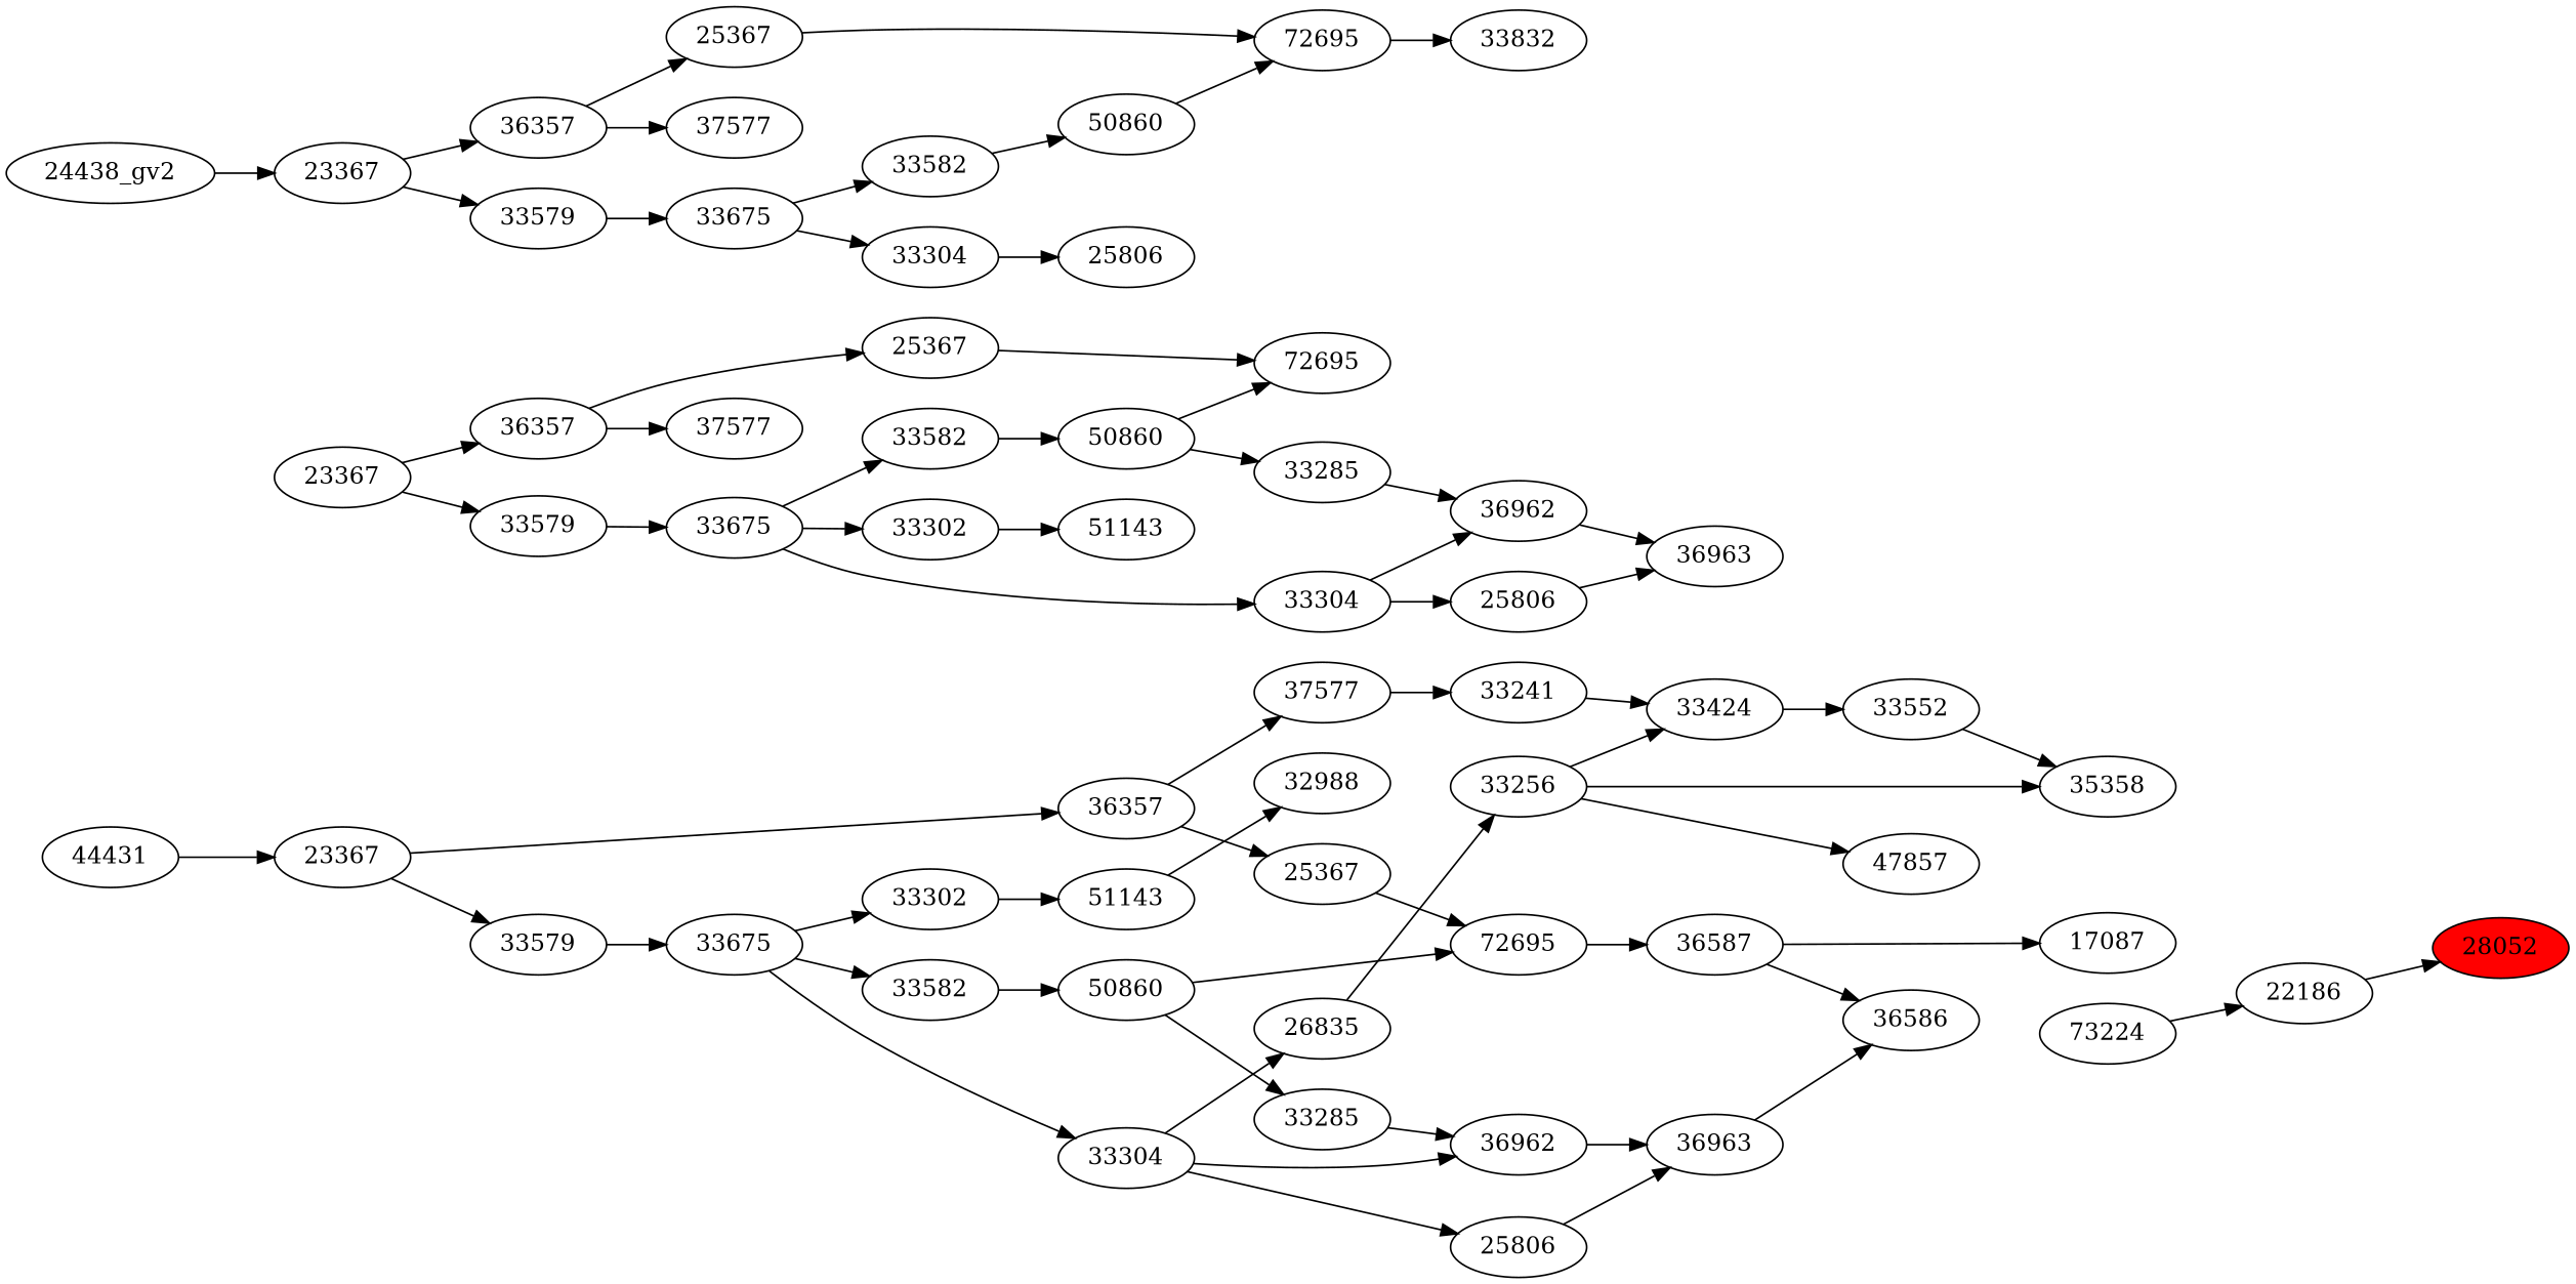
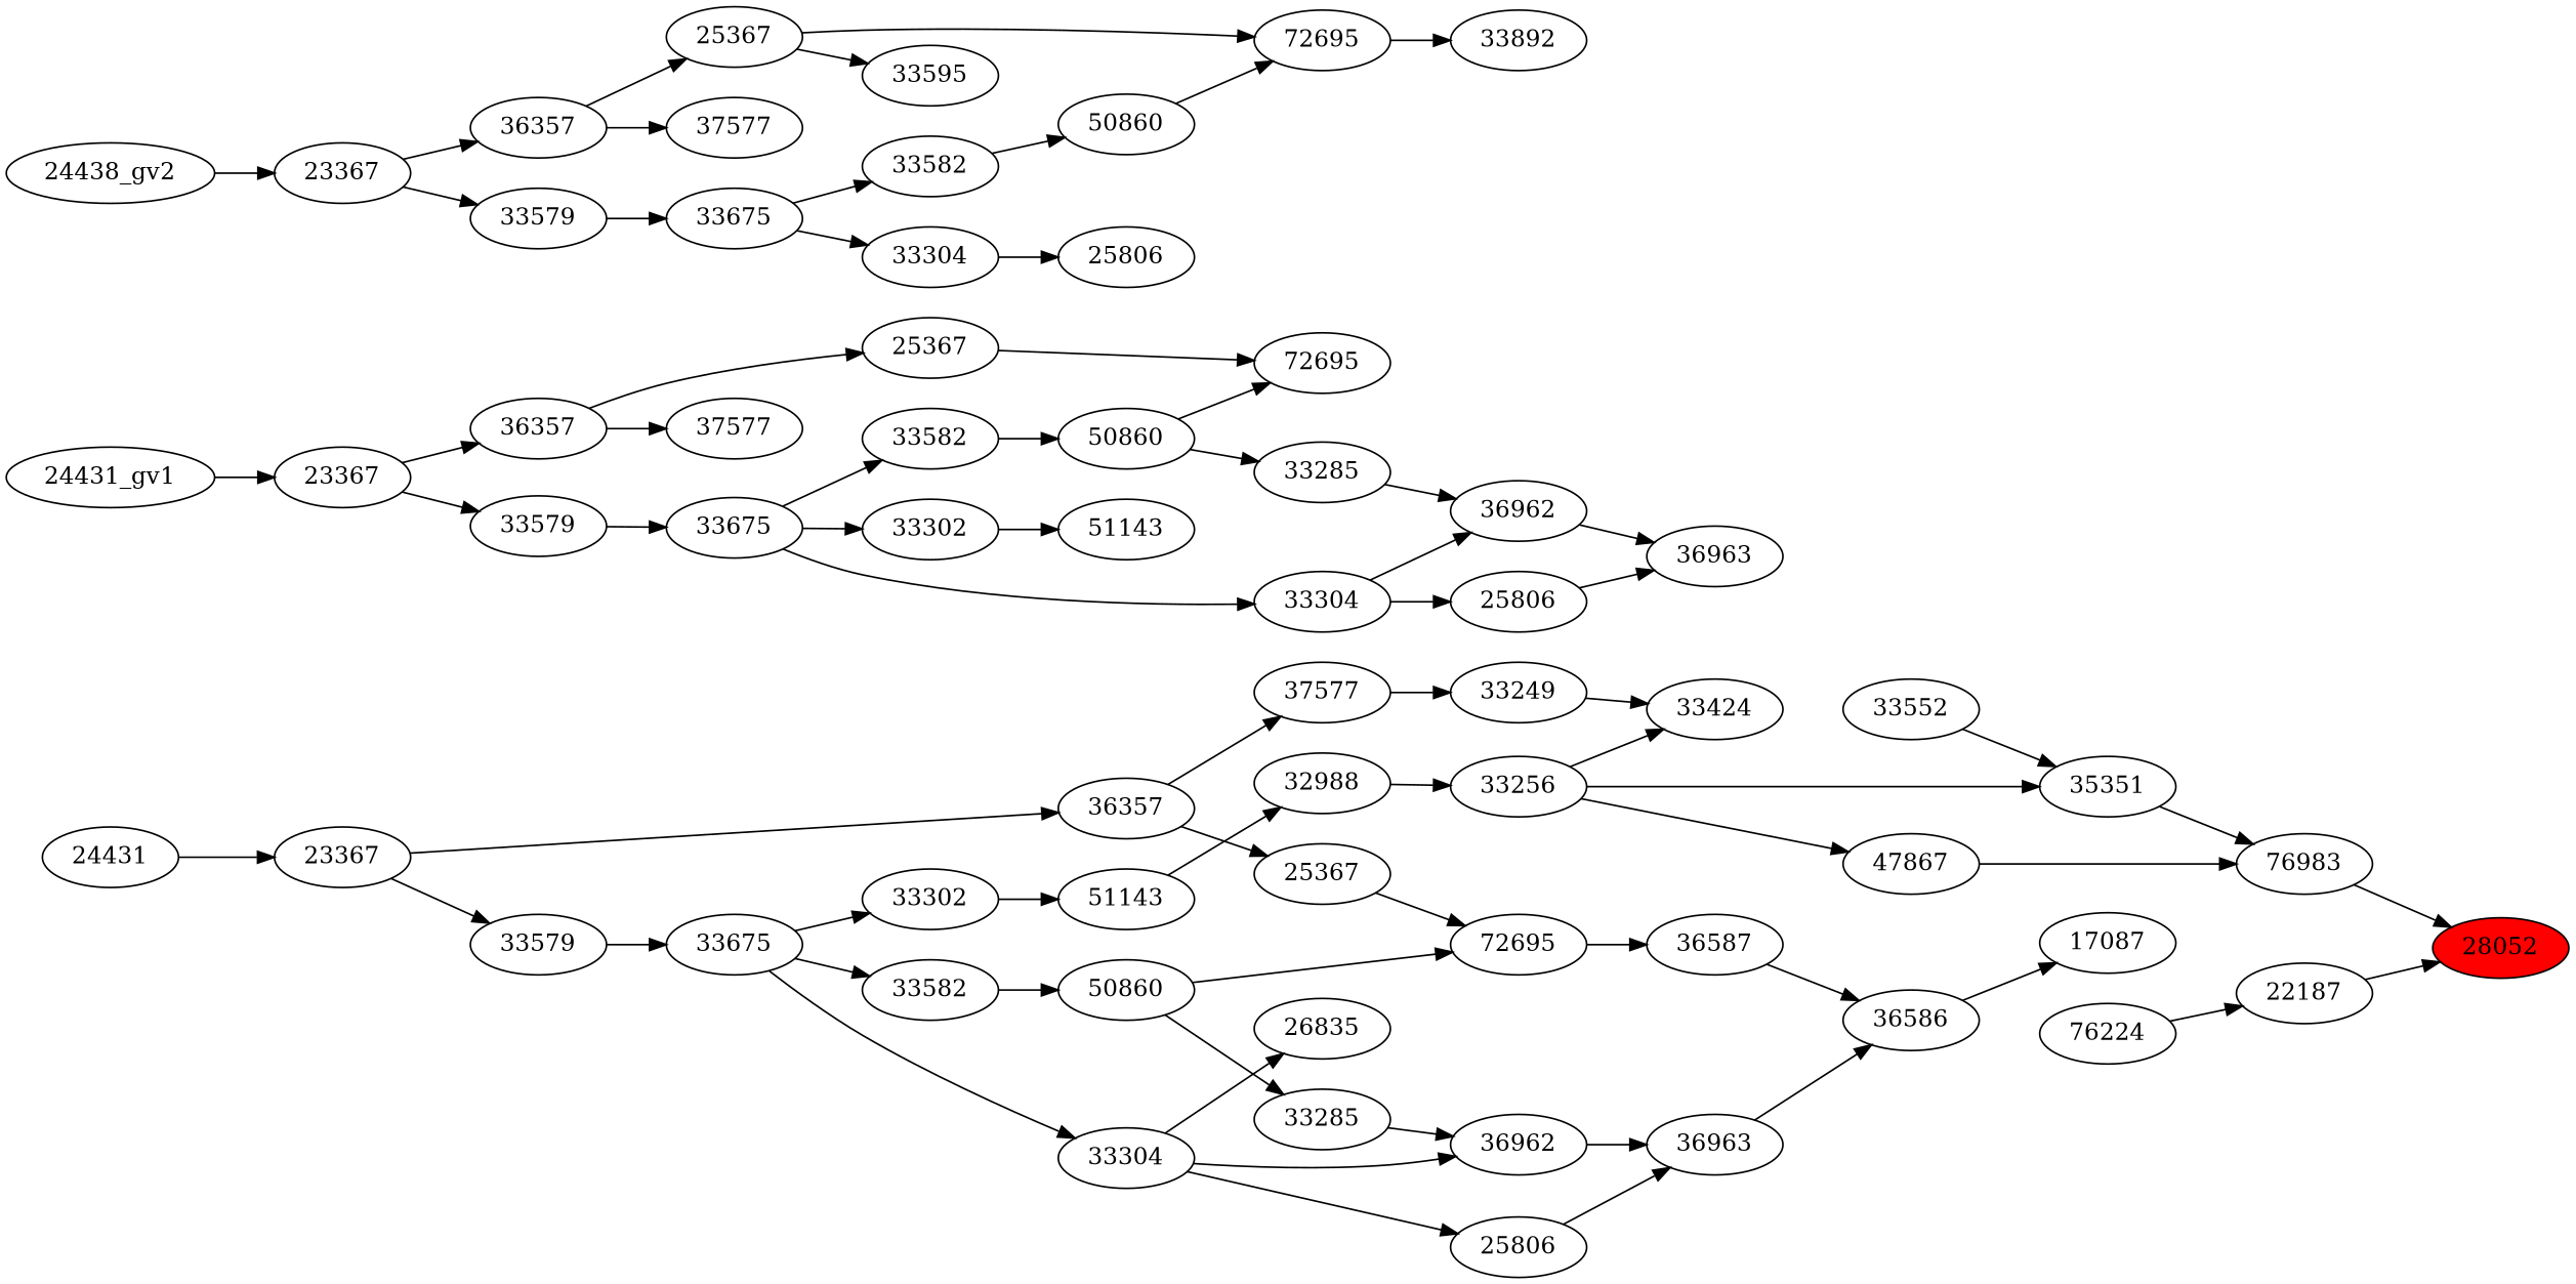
  strict digraph {
    rankdir=LR
    n1 [fillcolor=red label=28052 style=filled]
-   n3 [label=22186]
-   n4 [label=47857]
-   n5 [label=35358]
-   n6 [label=73224]
+   n2 [label=76983]
+   n3 [label=22187]
+   n4 [label=47867]
+   n5 [label=35351]
+   n6 [label=76224]
    n7 [label=33256]
    n8 [label=33552]
    n9 [label=17087]
    n10 [label=32988]
    n11 [label=33424]
    n12 [label=36586]
    n13 [label=51143]
-   n14 [label=33241]
+   n14 [label=33249]
    n15 [label=26835]
    n16 [label=36587]
    n17 [label=36963]
    n18 [label=33302]
    n19 [label=37577]
    n20 [label=33304]
    n21 [label=36962]
    n22 [label=25806]
    n23 [label=72695]
    n24 [label=33675]
    n25 [label=33582]
    n26 [label=50860]
    n27 [label=36357]
    n28 [label=25367]
    n29 [label=33285]
    n30 [label=33579]
    n31 [label=23367]
-   n32 [label=44431]
+   n32 [label=24431]
    n33 [label=51143]
    n34 [label=33302]
    n35 [label=36963]
    n36 [label=36962]
    n37 [label=25806]
    n38 [label=33675]
    n39 [label=33304]
    n40 [label=33582]
    n41 [label=50860]
    n42 [label=37577]
    n43 [label=36357]
    n44 [label=25367]
    n45 [label=72695]
    n46 [label=33285]
    n47 [label=33579]
    n48 [label=23367]
-   n50 [label=33832]
+   "24431_gv1"
+   n50 [label=33892]
    n51 [label=72695]
+   n52 [label=33595]
    n53 [label=50860]
    n54 [label=33582]
    n55 [label=25367]
    n56 [label=25806]
    n57 [label=33304]
    n58 [label=37577]
    n59 [label=36357]
    n60 [label=33675]
    n61 [label=23367]
    n62 [label=33579]
    n63 [label="24438_gv2"]
    subgraph sub_1 {
      n1
+     n2
      n3
      n4
      n5
      n6
      n7
      n8
      n9
      n10
      n11
      n12
      n13
      n14
      n15
      n16
      n17
      n18
      n19
      n20
      n21
      n22
      n23
      n24
      n25
      n26
      n27
      n28
      n29
      n30
      n31
      n32
    }
    subgraph sub_2 {
      n33
      n34
      n35
      n36
      n37
      n38
      n39
      n40
      n41
      n42
      n43
      n44
      n45
      n46
      n47
      n48
+     "24431_gv1"
    }
    subgraph sub_3 {
      n50
      n51
+     n52
      n53
      n54
      n55
      n56
      n57
      n58
      n59
      n60
      n61
      n62
      n63
    }
+   n2 -> n1
    n3 -> n1
+   n4 -> n2
+   n5 -> n2
    n6 -> n3
    n7 -> n4
    n7 -> n5
    n7 -> n11
    n8 -> n5
-   n15 -> n7
-   n11 -> n8
-   n16 -> n9
+   n10 -> n7
+   n12 -> n9
    n13 -> n10
    n14 -> n11
    n16 -> n12
    n17 -> n12
    n18 -> n13
    n19 -> n14
    n20 -> n15
    n20 -> n21
    n20 -> n22
    n21 -> n17
    n22 -> n17
    n23 -> n16
    n24 -> n18
    n24 -> n20
    n24 -> n25
    n25 -> n26
    n26 -> n23
    n26 -> n29
    n27 -> n19
    n27 -> n28
    n28 -> n23
    n29 -> n21
    n30 -> n24
    n31 -> n27
    n31 -> n30
    n32 -> n31
    n34 -> n33
    n36 -> n35
    n37 -> n35
    n38 -> n34
    n38 -> n39
    n38 -> n40
    n39 -> n36
    n39 -> n37
    n40 -> n41
    n41 -> n45
    n41 -> n46
    n43 -> n42
    n43 -> n44
    n44 -> n45
    n46 -> n36
    n47 -> n38
    n48 -> n43
    n48 -> n47
+   "24431_gv1" -> n48
    n51 -> n50
    n53 -> n51
    n54 -> n53
    n55 -> n51
+   n55 -> n52
    n57 -> n56
    n59 -> n55
    n59 -> n58
    n60 -> n54
    n60 -> n57
    n61 -> n59
    n61 -> n62
    n62 -> n60
    n63 -> n61
  }
